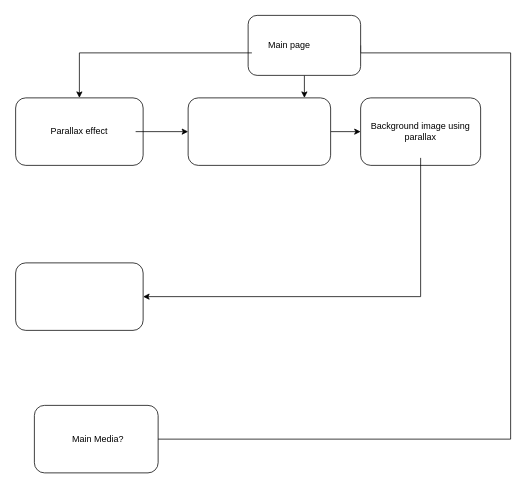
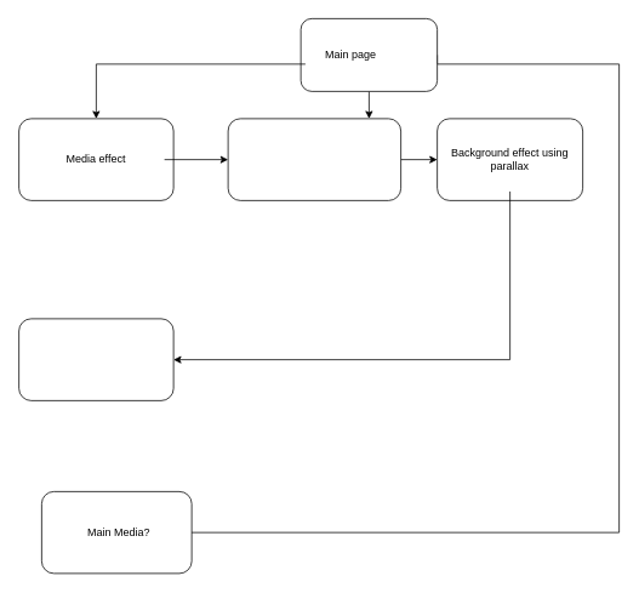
  <mxCell id="0" />
  <mxCell id="1" parent="0" />
  <mxCell id="2" style="edgeStyle=orthogonalEdgeStyle;rounded=0;orthogonalLoop=1;jettySize=auto;html=1;exitX=0.5;exitY=1;exitDx=0;exitDy=0;entryX=0.816;entryY=0;entryDx=0;entryDy=0;entryPerimeter=0;" edge="1" parent="1" source="4" target="11"><mxGeometry relative="1" as="geometry" /></mxCell>
  <mxCell id="3" style="edgeStyle=orthogonalEdgeStyle;rounded=0;orthogonalLoop=1;jettySize=auto;html=1;exitX=1;exitY=0.5;exitDx=0;exitDy=0;entryX=1;entryY=0.5;entryDx=0;entryDy=0;" edge="1" parent="1" source="4" target="17"><mxGeometry relative="1" as="geometry"><Array as="points"><mxPoint x="480" y="70" /><mxPoint x="680" y="70" /><mxPoint x="680" y="585" /></Array></mxGeometry></mxCell>
  <mxCell id="4" value="" style="rounded=1;whiteSpace=wrap;html=1;" vertex="1" parent="1"><mxGeometry x="330" y="20" width="150" height="80" as="geometry" /></mxCell>
  <mxCell id="5" style="edgeStyle=orthogonalEdgeStyle;rounded=0;orthogonalLoop=1;jettySize=auto;html=1;exitX=0;exitY=0.75;exitDx=0;exitDy=0;entryX=0.5;entryY=0;entryDx=0;entryDy=0;" edge="1" parent="1" source="6" target="7"><mxGeometry relative="1" as="geometry" /></mxCell>
  <mxCell id="6" value="Main page" style="text;html=1;strokeColor=none;fillColor=none;align=center;verticalAlign=middle;whiteSpace=wrap;rounded=0;" vertex="1" parent="1"><mxGeometry x="335" y="40" width="100" height="40" as="geometry" /></mxCell>
  <mxCell id="7" value="" style="rounded=1;whiteSpace=wrap;html=1;" vertex="1" parent="1"><mxGeometry x="20" y="130" width="170" height="90" as="geometry" /></mxCell>
  <mxCell id="8" style="edgeStyle=orthogonalEdgeStyle;rounded=0;orthogonalLoop=1;jettySize=auto;html=1;exitX=1;exitY=0.5;exitDx=0;exitDy=0;entryX=0;entryY=0.5;entryDx=0;entryDy=0;" edge="1" parent="1" source="9" target="11"><mxGeometry relative="1" as="geometry" /></mxCell>
- <mxCell id="9" value="Parallax effect" style="text;html=1;strokeColor=none;fillColor=none;align=center;verticalAlign=middle;whiteSpace=wrap;rounded=0;" vertex="1" parent="1"><mxGeometry x="30" y="140" width="150" height="70" as="geometry" /></mxCell>
+ <mxCell id="9" value="Media effect" style="text;html=1;strokeColor=none;fillColor=none;align=center;verticalAlign=middle;whiteSpace=wrap;rounded=0;" vertex="1" parent="1"><mxGeometry x="30" y="140" width="150" height="70" as="geometry" /></mxCell>
  <mxCell id="10" style="edgeStyle=orthogonalEdgeStyle;rounded=0;orthogonalLoop=1;jettySize=auto;html=1;exitX=1;exitY=0.5;exitDx=0;exitDy=0;entryX=0;entryY=0.5;entryDx=0;entryDy=0;" edge="1" parent="1" source="11" target="12"><mxGeometry relative="1" as="geometry" /></mxCell>
  <mxCell id="11" value="" style="rounded=1;whiteSpace=wrap;html=1;" vertex="1" parent="1"><mxGeometry x="250" y="130" width="190" height="90" as="geometry" /></mxCell>
  <mxCell id="12" value="" style="rounded=1;whiteSpace=wrap;html=1;" vertex="1" parent="1"><mxGeometry x="480" y="130" width="160" height="90" as="geometry" /></mxCell>
  <mxCell id="13" style="edgeStyle=orthogonalEdgeStyle;rounded=0;orthogonalLoop=1;jettySize=auto;html=1;exitX=0.5;exitY=1;exitDx=0;exitDy=0;entryX=1;entryY=0.5;entryDx=0;entryDy=0;" edge="1" parent="1" source="14" target="15"><mxGeometry relative="1" as="geometry" /></mxCell>
- <mxCell id="14" value="Background image using parallax" style="text;html=1;strokeColor=none;fillColor=none;align=center;verticalAlign=middle;whiteSpace=wrap;rounded=0;" vertex="1" parent="1"><mxGeometry x="490" y="140" width="140" height="70" as="geometry" /></mxCell>
+ <mxCell id="14" value="Background effect using parallax" style="text;html=1;strokeColor=none;fillColor=none;align=center;verticalAlign=middle;whiteSpace=wrap;rounded=0;" vertex="1" parent="1"><mxGeometry x="490" y="140" width="140" height="70" as="geometry" /></mxCell>
  <mxCell id="15" value="" style="rounded=1;whiteSpace=wrap;html=1;" vertex="1" parent="1"><mxGeometry x="20" y="350" width="170" height="90" as="geometry" /></mxCell>
  <mxCell id="16" value="" style="rounded=1;whiteSpace=wrap;html=1;" vertex="1" parent="1"><mxGeometry x="45" y="540" width="165" height="90" as="geometry" /></mxCell>
  <mxCell id="17" value="Main Media?" style="text;html=1;strokeColor=none;fillColor=none;align=center;verticalAlign=middle;whiteSpace=wrap;rounded=0;" vertex="1" parent="1"><mxGeometry x="60" y="550" width="140" height="70" as="geometry" /></mxCell>
